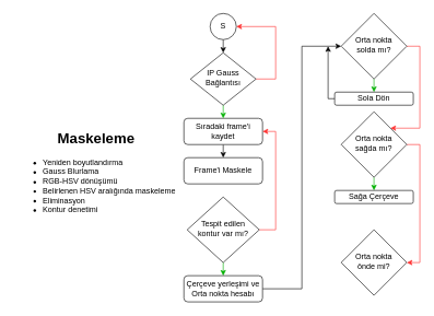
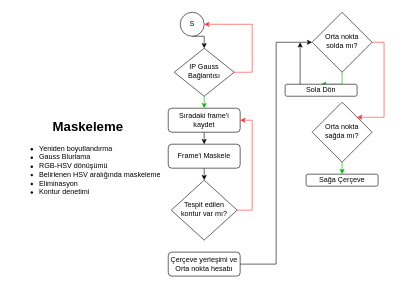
  <mxCell id="0" />
  <mxCell id="1" parent="0" />
  <mxCell id="2" style="edgeStyle=orthogonalEdgeStyle;rounded=0;orthogonalLoop=1;jettySize=auto;html=1;exitX=0.5;exitY=1;exitDx=0;exitDy=0;entryX=0.5;entryY=0;entryDx=0;entryDy=0;strokeColor=#000000;" edge="1" parent="1" source="3" target="10"><mxGeometry relative="1" as="geometry" /></mxCell>
  <mxCell id="3" value="Sıradaki frame'i kaydet" style="rounded=1;whiteSpace=wrap;html=1;fontSize=12;glass=0;strokeWidth=1;shadow=0;" parent="1" vertex="1"><mxGeometry x="280" y="180" width="120" height="40" as="geometry" /></mxCell>
  <mxCell id="4" style="edgeStyle=orthogonalEdgeStyle;rounded=0;orthogonalLoop=1;jettySize=auto;html=1;exitX=0.5;exitY=1;exitDx=0;exitDy=0;entryX=0.5;entryY=0;entryDx=0;entryDy=0;strokeColor=#000000;" edge="1" parent="1" source="5" target="8"><mxGeometry relative="1" as="geometry" /></mxCell>
- <mxCell id="5" value="S" style="ellipse;whiteSpace=wrap;html=1;" vertex="1" parent="1"><mxGeometry x="320" y="20" width="40" height="40" as="geometry" /></mxCell>
+ <mxCell id="5" value="S" style="ellipse;whiteSpace=wrap;html=1;" vertex="1" parent="1"><mxGeometry x="300" y="20" width="40" height="40" as="geometry" /></mxCell>
  <mxCell id="6" style="edgeStyle=orthogonalEdgeStyle;rounded=0;orthogonalLoop=1;jettySize=auto;html=1;exitX=1;exitY=0.5;exitDx=0;exitDy=0;entryX=1;entryY=0.5;entryDx=0;entryDy=0;strokeColor=#FF3333;" edge="1" parent="1" source="8" target="5"><mxGeometry relative="1" as="geometry"><mxPoint x="420" y="40" as="targetPoint" /><Array as="points"><mxPoint x="420" y="120" /><mxPoint x="420" y="40" /></Array></mxGeometry></mxCell>
  <mxCell id="7" style="edgeStyle=orthogonalEdgeStyle;rounded=0;orthogonalLoop=1;jettySize=auto;html=1;exitX=0.5;exitY=1;exitDx=0;exitDy=0;entryX=0.5;entryY=0;entryDx=0;entryDy=0;strokeColor=#00B000;" edge="1" parent="1" source="8" target="3"><mxGeometry relative="1" as="geometry" /></mxCell>
  <mxCell id="8" value="IP Gauss Bağlantısı" style="rhombus;whiteSpace=wrap;html=1;shadow=0;fontFamily=Helvetica;fontSize=12;align=center;strokeWidth=1;spacing=6;spacingTop=-4;" vertex="1" parent="1"><mxGeometry x="290" y="80" width="100" height="80" as="geometry" /></mxCell>
+ <mxCell id="9" style="edgeStyle=orthogonalEdgeStyle;rounded=0;orthogonalLoop=1;jettySize=auto;html=1;exitX=0.5;exitY=1;exitDx=0;exitDy=0;entryX=0.5;entryY=0;entryDx=0;entryDy=0;fontSize=22;strokeColor=#000000;" edge="1" parent="1" source="10" target="14"><mxGeometry relative="1" as="geometry" /></mxCell>
  <mxCell id="10" value="Frame'i Maskele" style="rounded=1;whiteSpace=wrap;html=1;fontSize=12;glass=0;strokeWidth=1;shadow=0;" vertex="1" parent="1"><mxGeometry x="280" y="240" width="120" height="40" as="geometry" /></mxCell>
  <mxCell id="11" value="&lt;h1 style=&quot;text-align: center;&quot;&gt;&lt;font style=&quot;font-size: 22px;&quot;&gt;Maskeleme&lt;/font&gt;&lt;/h1&gt;&lt;div&gt;&lt;ul&gt;&lt;li style=&quot;text-align: justify;&quot;&gt;Yeniden boyutlandırma&lt;/li&gt;&lt;li style=&quot;text-align: justify;&quot;&gt;Gauss Blurlama&lt;/li&gt;&lt;li style=&quot;text-align: justify;&quot;&gt;RGB-HSV dönüşümü&lt;/li&gt;&lt;li style=&quot;text-align: justify;&quot;&gt;Belirlenen HSV aralığında maskeleme&lt;/li&gt;&lt;li style=&quot;text-align: justify;&quot;&gt;Eliminasyon&lt;/li&gt;&lt;li style=&quot;text-align: justify;&quot;&gt;Kontur denetimi&lt;/li&gt;&lt;/ul&gt;&lt;/div&gt;" style="text;html=1;strokeColor=none;fillColor=none;spacing=5;spacingTop=-20;whiteSpace=wrap;overflow=hidden;rounded=0;align=left;" vertex="1" parent="1"><mxGeometry y="190" width="260" height="140" as="geometry" x="20" /></mxCell>
  <mxCell id="12" style="edgeStyle=orthogonalEdgeStyle;rounded=0;orthogonalLoop=1;jettySize=auto;html=1;fontSize=22;strokeColor=#FF3333;entryX=1;entryY=0.5;entryDx=0;entryDy=0;" edge="1" parent="1" source="14" target="3"><mxGeometry relative="1" as="geometry"><mxPoint x="460" y="200" as="targetPoint" /><Array as="points"><mxPoint x="420" y="350" /><mxPoint x="420" y="200" /></Array></mxGeometry></mxCell>
- <mxCell id="13" style="edgeStyle=orthogonalEdgeStyle;rounded=0;orthogonalLoop=1;jettySize=auto;html=1;exitX=0.5;exitY=1;exitDx=0;exitDy=0;entryX=0.5;entryY=0;entryDx=0;entryDy=0;fontSize=22;strokeColor=#00B000;" edge="1" parent="1" source="14" target="16"><mxGeometry relative="1" as="geometry" /></mxCell>
  <mxCell id="14" value="Tespit edilen kontur var mı?" style="rhombus;whiteSpace=wrap;html=1;shadow=0;fontFamily=Helvetica;fontSize=12;align=center;strokeWidth=1;spacing=6;spacingTop=-4;" vertex="1" parent="1"><mxGeometry x="285" y="300" width="110" height="100" as="geometry" /></mxCell>
  <mxCell id="15" style="edgeStyle=orthogonalEdgeStyle;rounded=0;orthogonalLoop=1;jettySize=auto;html=1;exitX=1;exitY=0.5;exitDx=0;exitDy=0;fontSize=22;strokeColor=#000000;entryX=0;entryY=0.5;entryDx=0;entryDy=0;" edge="1" parent="1" source="16" target="19"><mxGeometry relative="1" as="geometry"><mxPoint x="470" y="70" as="targetPoint" /><Array as="points"><mxPoint x="460" y="440" /><mxPoint x="460" y="70" /></Array></mxGeometry></mxCell>
  <mxCell id="16" value="Çerçeve yerleşimi ve Orta nokta hesabı" style="rounded=1;whiteSpace=wrap;html=1;fontSize=12;glass=0;strokeWidth=1;shadow=0;" vertex="1" parent="1"><mxGeometry x="280" y="420" width="120" height="40" as="geometry" /></mxCell>
  <mxCell id="17" style="edgeStyle=orthogonalEdgeStyle;rounded=0;orthogonalLoop=1;jettySize=auto;html=1;exitX=0.5;exitY=1;exitDx=0;exitDy=0;entryX=0.5;entryY=0;entryDx=0;entryDy=0;fontSize=22;strokeColor=#00B000;" edge="1" parent="1" source="19" target="21"><mxGeometry relative="1" as="geometry" /></mxCell>
  <mxCell id="18" style="edgeStyle=orthogonalEdgeStyle;rounded=0;orthogonalLoop=1;jettySize=auto;html=1;exitX=1;exitY=0.5;exitDx=0;exitDy=0;fontSize=22;strokeColor=#FF3333;entryX=1;entryY=0;entryDx=0;entryDy=0;" edge="1" parent="1" source="19" target="24"><mxGeometry relative="1" as="geometry"><mxPoint x="630" y="230" as="targetPoint" /><Array as="points"><mxPoint x="640" y="70" /><mxPoint x="640" y="195" /></Array></mxGeometry></mxCell>
  <mxCell id="19" value="Orta nokta&lt;br&gt;solda mı?" style="rhombus;whiteSpace=wrap;html=1;shadow=0;fontFamily=Helvetica;fontSize=12;align=center;strokeWidth=1;spacing=6;spacingTop=-4;" vertex="1" parent="1"><mxGeometry x="520" y="20" width="100" height="100" as="geometry" /></mxCell>
  <mxCell id="20" style="edgeStyle=orthogonalEdgeStyle;rounded=0;orthogonalLoop=1;jettySize=auto;html=1;exitX=0;exitY=0.5;exitDx=0;exitDy=0;fontSize=22;strokeColor=#000000;" edge="1" parent="1" source="21"><mxGeometry relative="1" as="geometry"><mxPoint x="500" y="70" as="targetPoint" /><Array as="points"><mxPoint x="500" y="150" /></Array></mxGeometry></mxCell>
- <mxCell id="21" value="Sola Dön" style="rounded=1;whiteSpace=wrap;html=1;fontSize=12;glass=0;strokeWidth=1;shadow=0;" vertex="1" parent="1"><mxGeometry x="510" y="140" width="120" height="20" as="geometry" /></mxCell>
+ <mxCell id="21" value="Sola Dön" style="rounded=1;whiteSpace=wrap;html=1;fontSize=12;glass=0;strokeWidth=1;shadow=0;" vertex="1" parent="1"><mxGeometry x="475" y="140" width="120" height="20" as="geometry" /></mxCell>
  <mxCell id="22" style="edgeStyle=orthogonalEdgeStyle;rounded=0;orthogonalLoop=1;jettySize=auto;html=1;exitX=0.5;exitY=1;exitDx=0;exitDy=0;entryX=0.5;entryY=0;entryDx=0;entryDy=0;fontSize=22;strokeColor=#00B000;" edge="1" parent="1" source="24" target="25"><mxGeometry relative="1" as="geometry" /></mxCell>
- <mxCell id="23" style="edgeStyle=orthogonalEdgeStyle;rounded=0;orthogonalLoop=1;jettySize=auto;html=1;exitX=1;exitY=0.5;exitDx=0;exitDy=0;fontSize=22;strokeColor=#FF3333;entryX=1;entryY=0.5;entryDx=0;entryDy=0;" edge="1" parent="1" source="24" target="26"><mxGeometry relative="1" as="geometry"><mxPoint x="640" y="400" as="targetPoint" /></mxGeometry></mxCell>
  <mxCell id="24" value="Orta nokta&lt;br&gt;sağda mı?" style="rhombus;whiteSpace=wrap;html=1;shadow=0;fontFamily=Helvetica;fontSize=12;align=center;strokeWidth=1;spacing=6;spacingTop=-4;" vertex="1" parent="1"><mxGeometry x="520" y="170" width="100" height="100" as="geometry" /></mxCell>
  <mxCell id="25" value="Sağa Çerçeve" style="rounded=1;whiteSpace=wrap;html=1;fontSize=12;glass=0;strokeWidth=1;shadow=0;" vertex="1" parent="1"><mxGeometry x="510" y="290" width="120" height="20" as="geometry" /></mxCell>
- <mxCell id="26" value="Orta nokta&lt;br&gt;önde mi?" style="rhombus;whiteSpace=wrap;html=1;shadow=0;fontFamily=Helvetica;fontSize=12;align=center;strokeWidth=1;spacing=6;spacingTop=-4;" vertex="1" parent="1"><mxGeometry x="520" y="350" width="100" height="100" as="geometry" /></mxCell>
